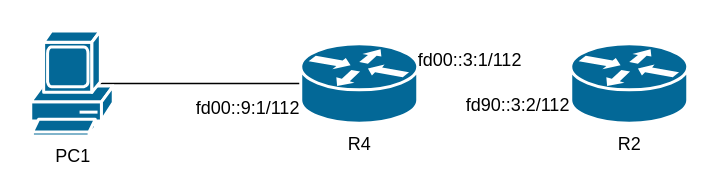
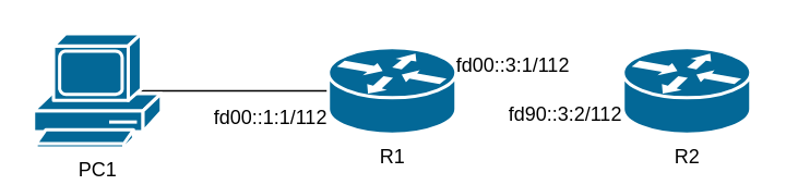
  <mxCell id="0" />
  <mxCell id="1" parent="0" />
  <mxCell id="2" style="edgeStyle=orthogonalEdgeStyle;rounded=0;orthogonalLoop=1;jettySize=auto;html=1;exitX=0.83;exitY=0.5;exitDx=0;exitDy=0;exitPerimeter=0;entryX=0;entryY=0.5;entryDx=0;entryDy=0;entryPerimeter=0;startArrow=none;startFill=0;endArrow=none;endFill=0;" parent="1" source="3" target="4" edge="1"><mxGeometry relative="1" as="geometry" /></mxCell>
- <mxCell id="3" value="PC1&lt;br&gt;" style="shape=mxgraph.cisco.computers_and_peripherals.pc;html=1;pointerEvents=1;dashed=0;fillColor=#036897;strokeColor=#ffffff;strokeWidth=2;verticalLabelPosition=bottom;verticalAlign=top;align=center;outlineConnect=0;" parent="1" vertex="1"><mxGeometry x="20" y="20" width="55" height="70" as="geometry" /></mxCell>
- <mxCell id="4" value="R4" style="shape=mxgraph.cisco.routers.router;html=1;pointerEvents=1;dashed=0;fillColor=#036897;strokeColor=#ffffff;strokeWidth=2;verticalLabelPosition=bottom;verticalAlign=top;align=center;outlineConnect=0;" parent="1" vertex="1"><mxGeometry x="200" y="28.5" width="78" height="53" as="geometry" /></mxCell>
+ <mxCell id="3" value="PC1&lt;br&gt;" style="shape=mxgraph.cisco.computers_and_peripherals.pc;html=1;pointerEvents=1;dashed=0;fillColor=#036897;strokeColor=#ffffff;strokeWidth=2;verticalLabelPosition=bottom;verticalAlign=top;align=center;outlineConnect=0;" parent="1" vertex="1"><mxGeometry x="20" y="20" width="78" height="70" as="geometry" /></mxCell>
+ <mxCell id="4" value="R1" style="shape=mxgraph.cisco.routers.router;html=1;pointerEvents=1;dashed=0;fillColor=#036897;strokeColor=#ffffff;strokeWidth=2;verticalLabelPosition=bottom;verticalAlign=top;align=center;outlineConnect=0;" parent="1" vertex="1"><mxGeometry x="200" y="28.5" width="78" height="53" as="geometry" /></mxCell>
  <mxCell id="5" value="R2" style="shape=mxgraph.cisco.routers.router;html=1;pointerEvents=1;dashed=0;fillColor=#036897;strokeColor=#ffffff;strokeWidth=2;verticalLabelPosition=bottom;verticalAlign=top;align=center;outlineConnect=0;" parent="1" vertex="1"><mxGeometry x="380" y="28.5" width="78" height="53" as="geometry" /></mxCell>
- <mxCell id="6" value="fd00::9:1/112" style="text;html=1;strokeColor=none;fillColor=none;align=center;verticalAlign=middle;whiteSpace=wrap;rounded=0;" parent="1" vertex="1"><mxGeometry x="130" y="61.5" width="70" height="20" as="geometry" /></mxCell>
+ <mxCell id="6" value="fd00::1:1/112" style="text;html=1;strokeColor=none;fillColor=none;align=center;verticalAlign=middle;whiteSpace=wrap;rounded=0;" parent="1" vertex="1"><mxGeometry x="130" y="61.5" width="70" height="20" as="geometry" /></mxCell>
  <mxCell id="7" value="fd00::3:1/112" style="text;html=1;strokeColor=none;fillColor=none;align=center;verticalAlign=middle;whiteSpace=wrap;rounded=0;" parent="1" vertex="1"><mxGeometry x="278" y="30" width="70" height="20" as="geometry" /></mxCell>
  <mxCell id="8" value="fd90::3:2/112" style="text;html=1;strokeColor=none;fillColor=none;align=center;verticalAlign=middle;whiteSpace=wrap;rounded=0;" parent="1" vertex="1"><mxGeometry x="310" y="60" width="70" height="20" as="geometry" /></mxCell>
